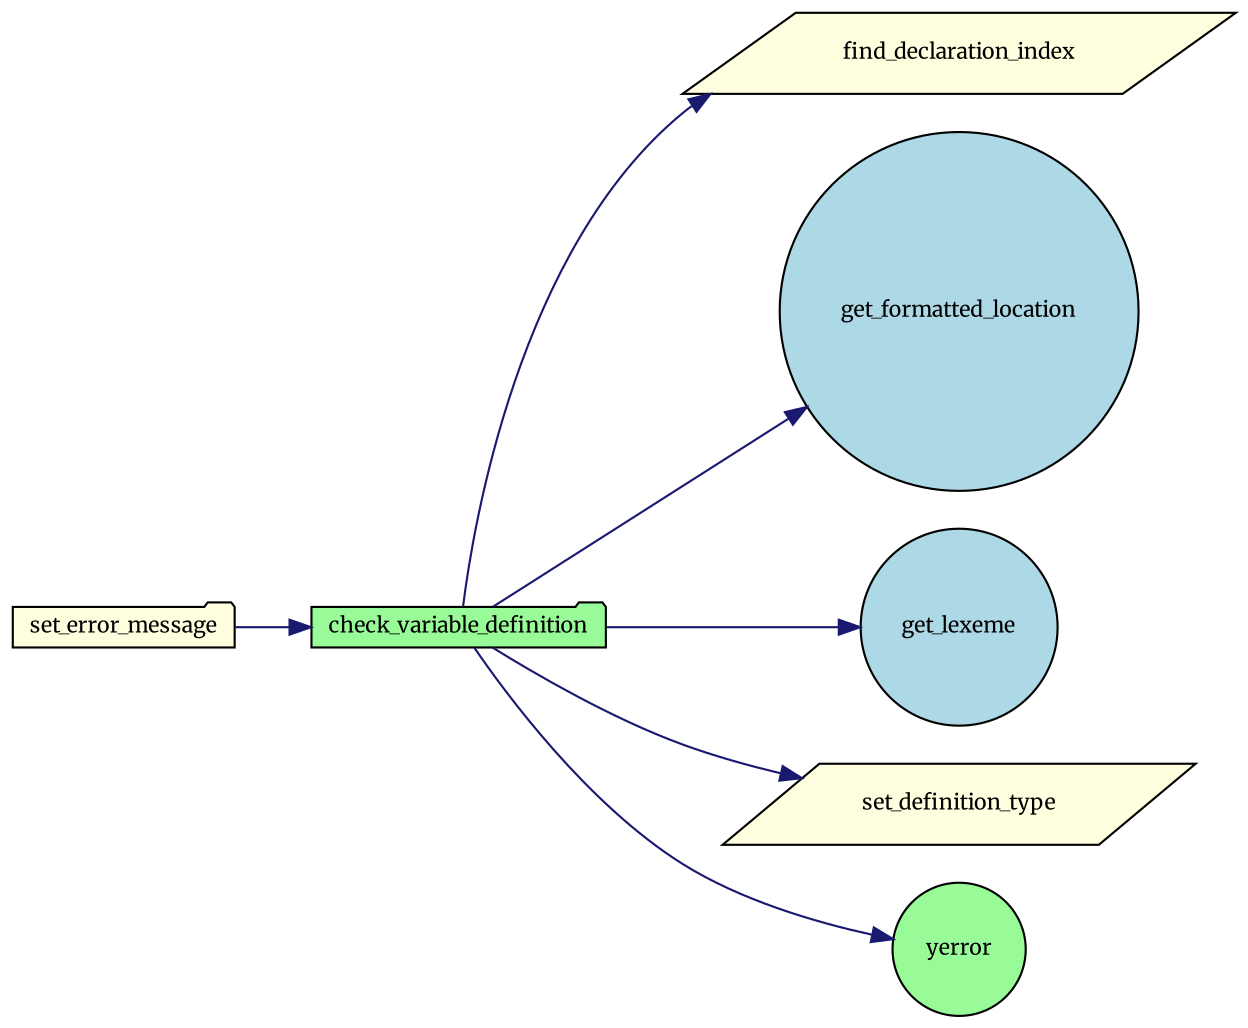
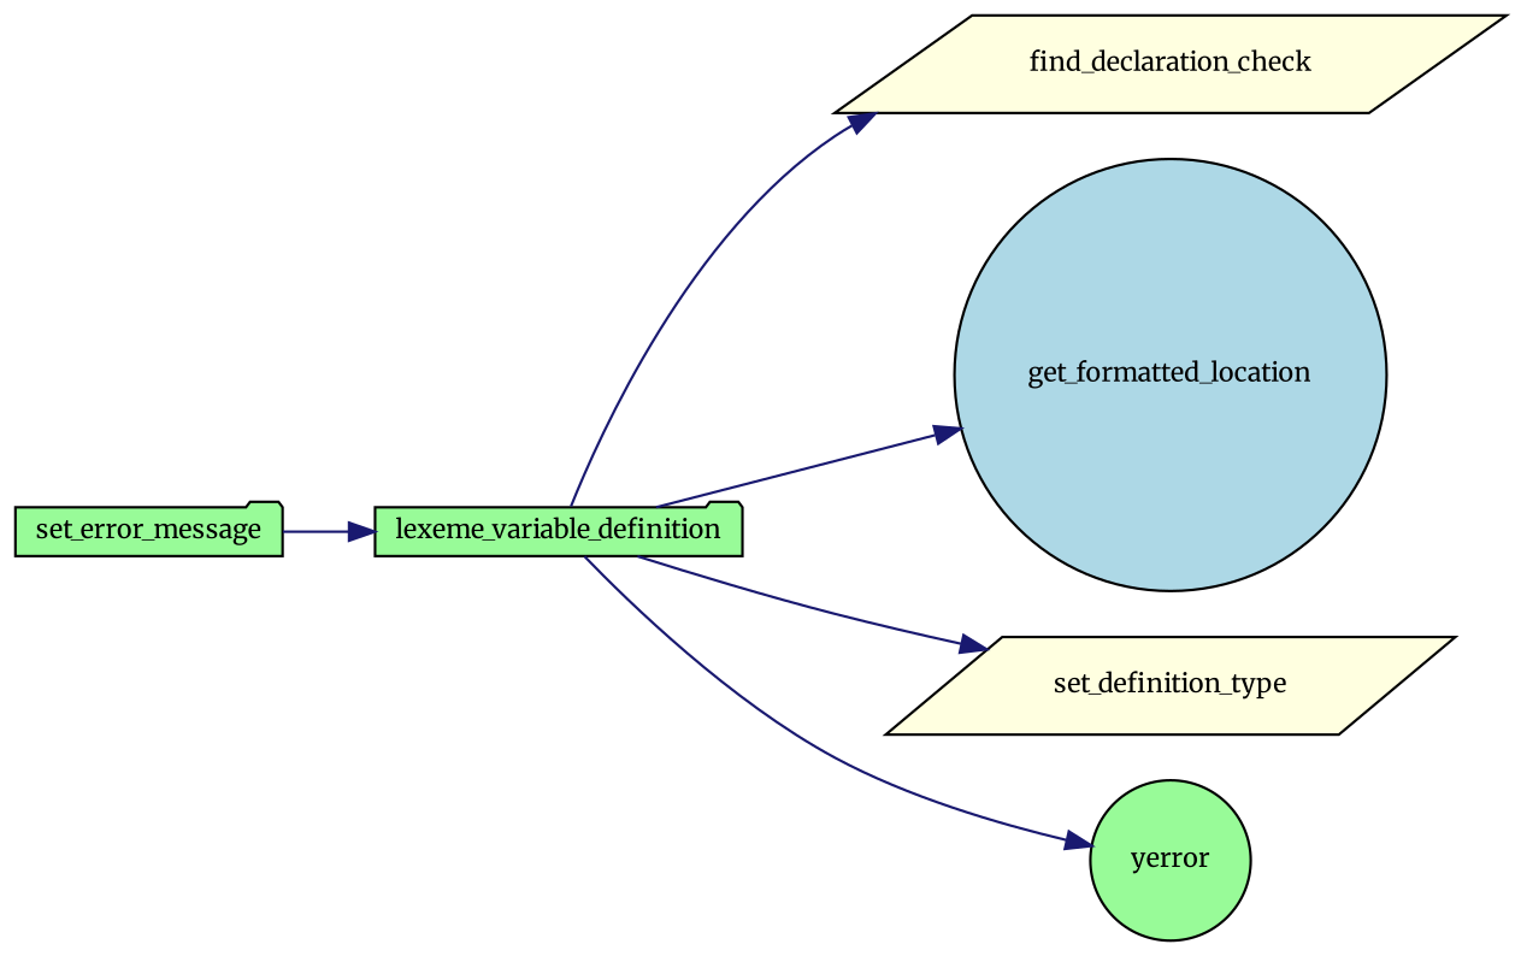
  digraph {
    fontname=Merriweather
    rankdir=LR
    node [color=black fillcolor=lightyellow fontname=Merriweather fontsize=10 shape=circle style=filled]
    edge [color=midnightblue fontname=Merriweather fontsize=10 labelfontname=Helvetica labelfontsize=10 style=solid]
-   n1 [fillcolor=palegreen fontcolor=black height=0.2 label=check_variable_definition shape=folder width=0.4]
-   n2 [height=0.2 label=find_declaration_index shape=parallelogram width=0.4]
+   n1 [fillcolor=palegreen fontcolor=black height=0.2 label=lexeme_variable_definition shape=folder width=0.4]
+   n2 [height=0.2 label=find_declaration_check shape=parallelogram width=0.4]
    n3 [fillcolor=lightblue height=0.2 label=get_formatted_location width=0.4]
-   n4 [fillcolor=lightblue height=0.2 label=get_lexeme width=0.4]
    n5 [height=0.2 label=set_definition_type shape=parallelogram width=0.4]
    n6 [fillcolor=palegreen height=0.2 label=yerror width=0.4]
-   n7 [height=0.2 label=set_error_message shape=folder width=0.4]
+   n7 [fillcolor=palegreen height=0.2 label=set_error_message shape=folder width=0.4]
    n1 -> n2
    n1 -> n3
-   n1 -> n4
    n1 -> n5
    n1 -> n6
    n7 -> n1
  }
